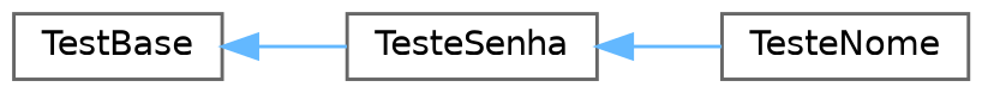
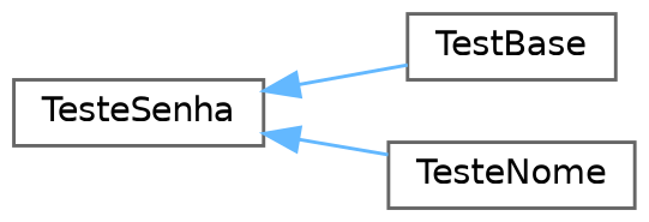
  digraph {
    rankdir=LR
    node [color=grey40 fillcolor=white fontname=Helvetica fontsize=10 shape=box style=filled]
    edge [color=steelblue1 dir=back fontname=Helvetica fontsize=10 labelfontname=Helvetica labelfontsize=10 style=solid]
    n1 [height=0.2 label=TestBase width=0.4]
    n2 [height=0.2 label=TesteSenha width=0.4]
    n3 [height=0.2 label=TesteNome width=0.4]
-   n1 -> n2
+   n2 -> n1
    n2 -> n3
  }
